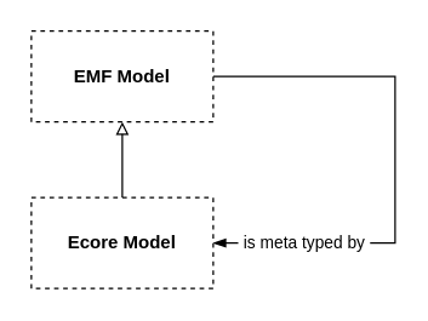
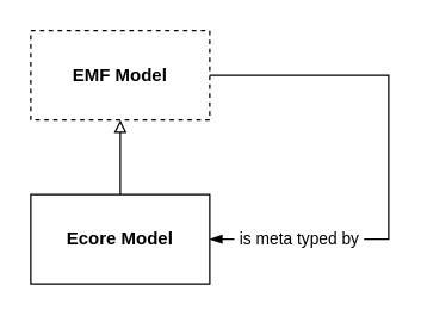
  <mxCell id="0" />
  <mxCell id="1" parent="0" />
  <mxCell id="2" style="edgeStyle=orthogonalEdgeStyle;rounded=0;orthogonalLoop=1;jettySize=auto;html=1;exitX=1;exitY=0.5;exitDx=0;exitDy=0;entryX=1;entryY=0.5;entryDx=0;entryDy=0;startArrow=none;startFill=0;endArrow=blockThin;endFill=1;" edge="1" parent="1" source="4" target="6"><mxGeometry relative="1" as="geometry"><Array as="points"><mxPoint x="260" y="50" /><mxPoint x="260" y="160" /></Array></mxGeometry></mxCell>
  <mxCell id="3" value="&amp;nbsp;is meta typed by&amp;nbsp;" style="edgeLabel;html=1;align=center;verticalAlign=middle;resizable=0;points=[];" vertex="1" connectable="0" parent="2"><mxGeometry x="0.664" y="-1" relative="1" as="geometry"><mxPoint as="offset" /></mxGeometry></mxCell>
  <mxCell id="4" value="&lt;b&gt;EMF Model&lt;/b&gt;" style="rounded=0;whiteSpace=wrap;html=1;sketch=0;dashed=1;" vertex="1" parent="1"><mxGeometry x="20" y="20" width="120" height="60" as="geometry" /></mxCell>
  <mxCell id="5" style="edgeStyle=orthogonalEdgeStyle;rounded=0;orthogonalLoop=1;jettySize=auto;html=1;exitX=0.5;exitY=0;exitDx=0;exitDy=0;entryX=0.5;entryY=1;entryDx=0;entryDy=0;endArrow=block;endFill=0;" edge="1" parent="1" source="6" target="4"><mxGeometry relative="1" as="geometry" /></mxCell>
- <mxCell id="6" value="&lt;b&gt;Ecore Model&lt;/b&gt;" style="rounded=0;whiteSpace=wrap;html=1;sketch=0;dashed=1;" vertex="1" parent="1"><mxGeometry x="20" y="130" width="120" height="60" as="geometry" /></mxCell>
+ <mxCell id="6" value="&lt;b&gt;Ecore Model&lt;/b&gt;" style="rounded=0;whiteSpace=wrap;html=1;sketch=0;" vertex="1" parent="1"><mxGeometry x="20" y="130" width="120" height="60" as="geometry" /></mxCell>
